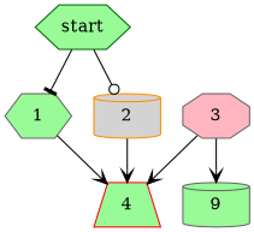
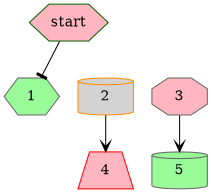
  digraph {
    node [color=gray40 fillcolor=palegreen shape=hexagon style=filled]
    edge [arrowhead=vee]
-   4 [color=red shape=trapezium]
+   4 [color=red fillcolor=lightpink shape=trapezium]
    1
    2 [color=darkorange fillcolor=lightgrey shape=cylinder]
    3 [fillcolor=lightpink shape=octagon]
-   5 [shape=cylinder label=9]
-   start [color=darkgreen]
-   1 -> 4
+   5 [shape=cylinder]
+   start [color=darkgreen fillcolor=lightpink]
    2 -> 4
-   3 -> 4
    3 -> 5
    start -> 1 [arrowhead=tee]
-   start -> 2 [arrowhead=odot]
  }
